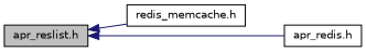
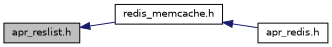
  digraph {
    rankdir=LR
    node [color=black fillcolor=white fontname=Helvetica fontsize=10 shape=record style=filled]
    edge [color=midnightblue dir=back fontname=Helvetica fontsize=10 labelfontname=Helvetica labelfontsize=10 style=solid]
    n1 [fillcolor=grey75 fontcolor=black height=0.2 label="apr_reslist.h" width=0.4]
    n2 [height=0.2 label="redis_memcache.h" width=0.4]
    n3 [height=0.2 label="apr_redis.h" width=0.4]
    n1 -> n2
-   n1 -> n3
+   n2 -> n3
  }
